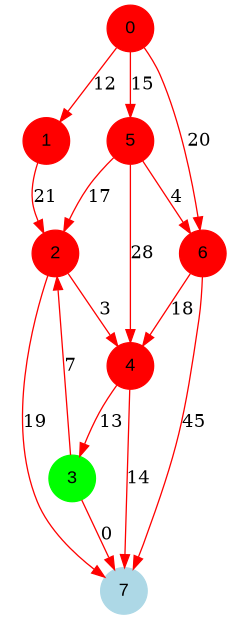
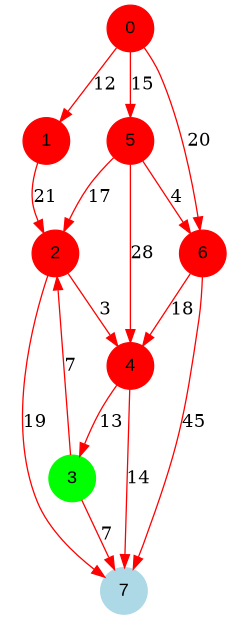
  digraph {
    rankdir=TB
    node [color=red fontname=Arial shape=circle style=filled]
    edge [color=red]
    0
    1
    5
    6
    2
    4
    7 [color=lightblue]
    3 [color=green]
    0 -> 1 [label=12]
    0 -> 5 [label=15]
    0 -> 6 [label=20]
    1 -> 2 [label=21]
    5 -> 6 [label=4]
    5 -> 2 [label=17]
    5 -> 4 [label=28]
    6 -> 4 [label=18]
    6 -> 7 [label=45]
    2 -> 4 [label=3]
    2 -> 7 [label=19]
    4 -> 7 [label=14]
    4 -> 3 [label=13]
    3 -> 2 [label=7]
-   3 -> 7 [label=0]
+   3 -> 7 [label=7]
  }
